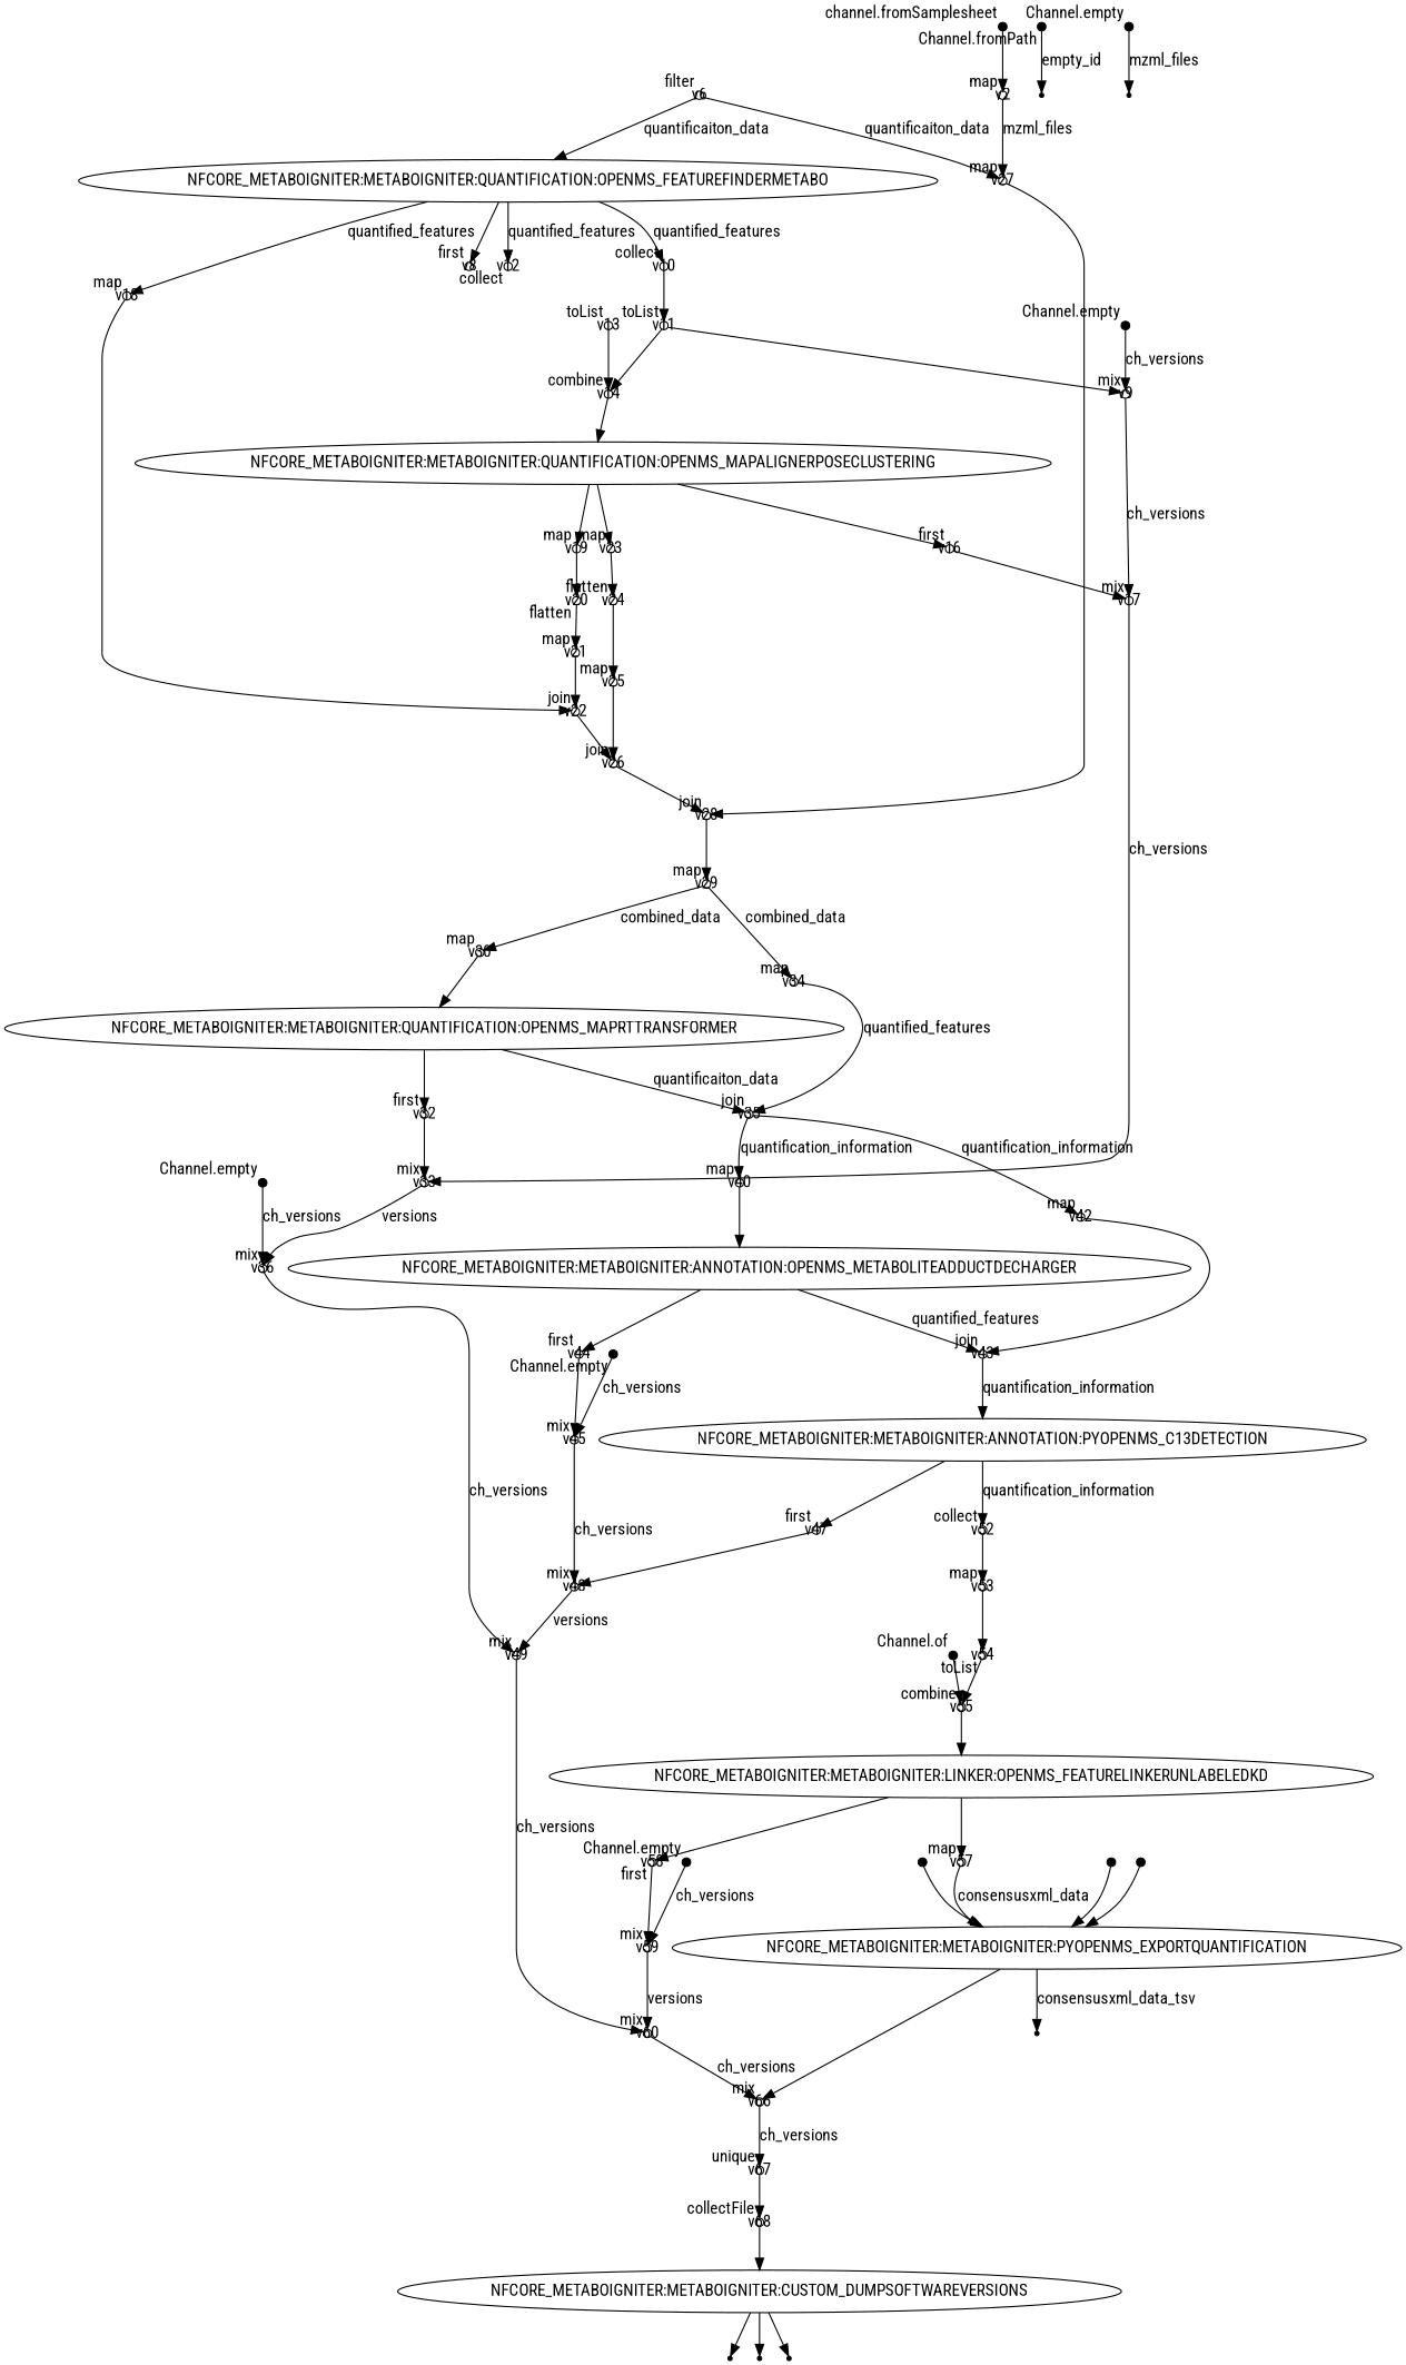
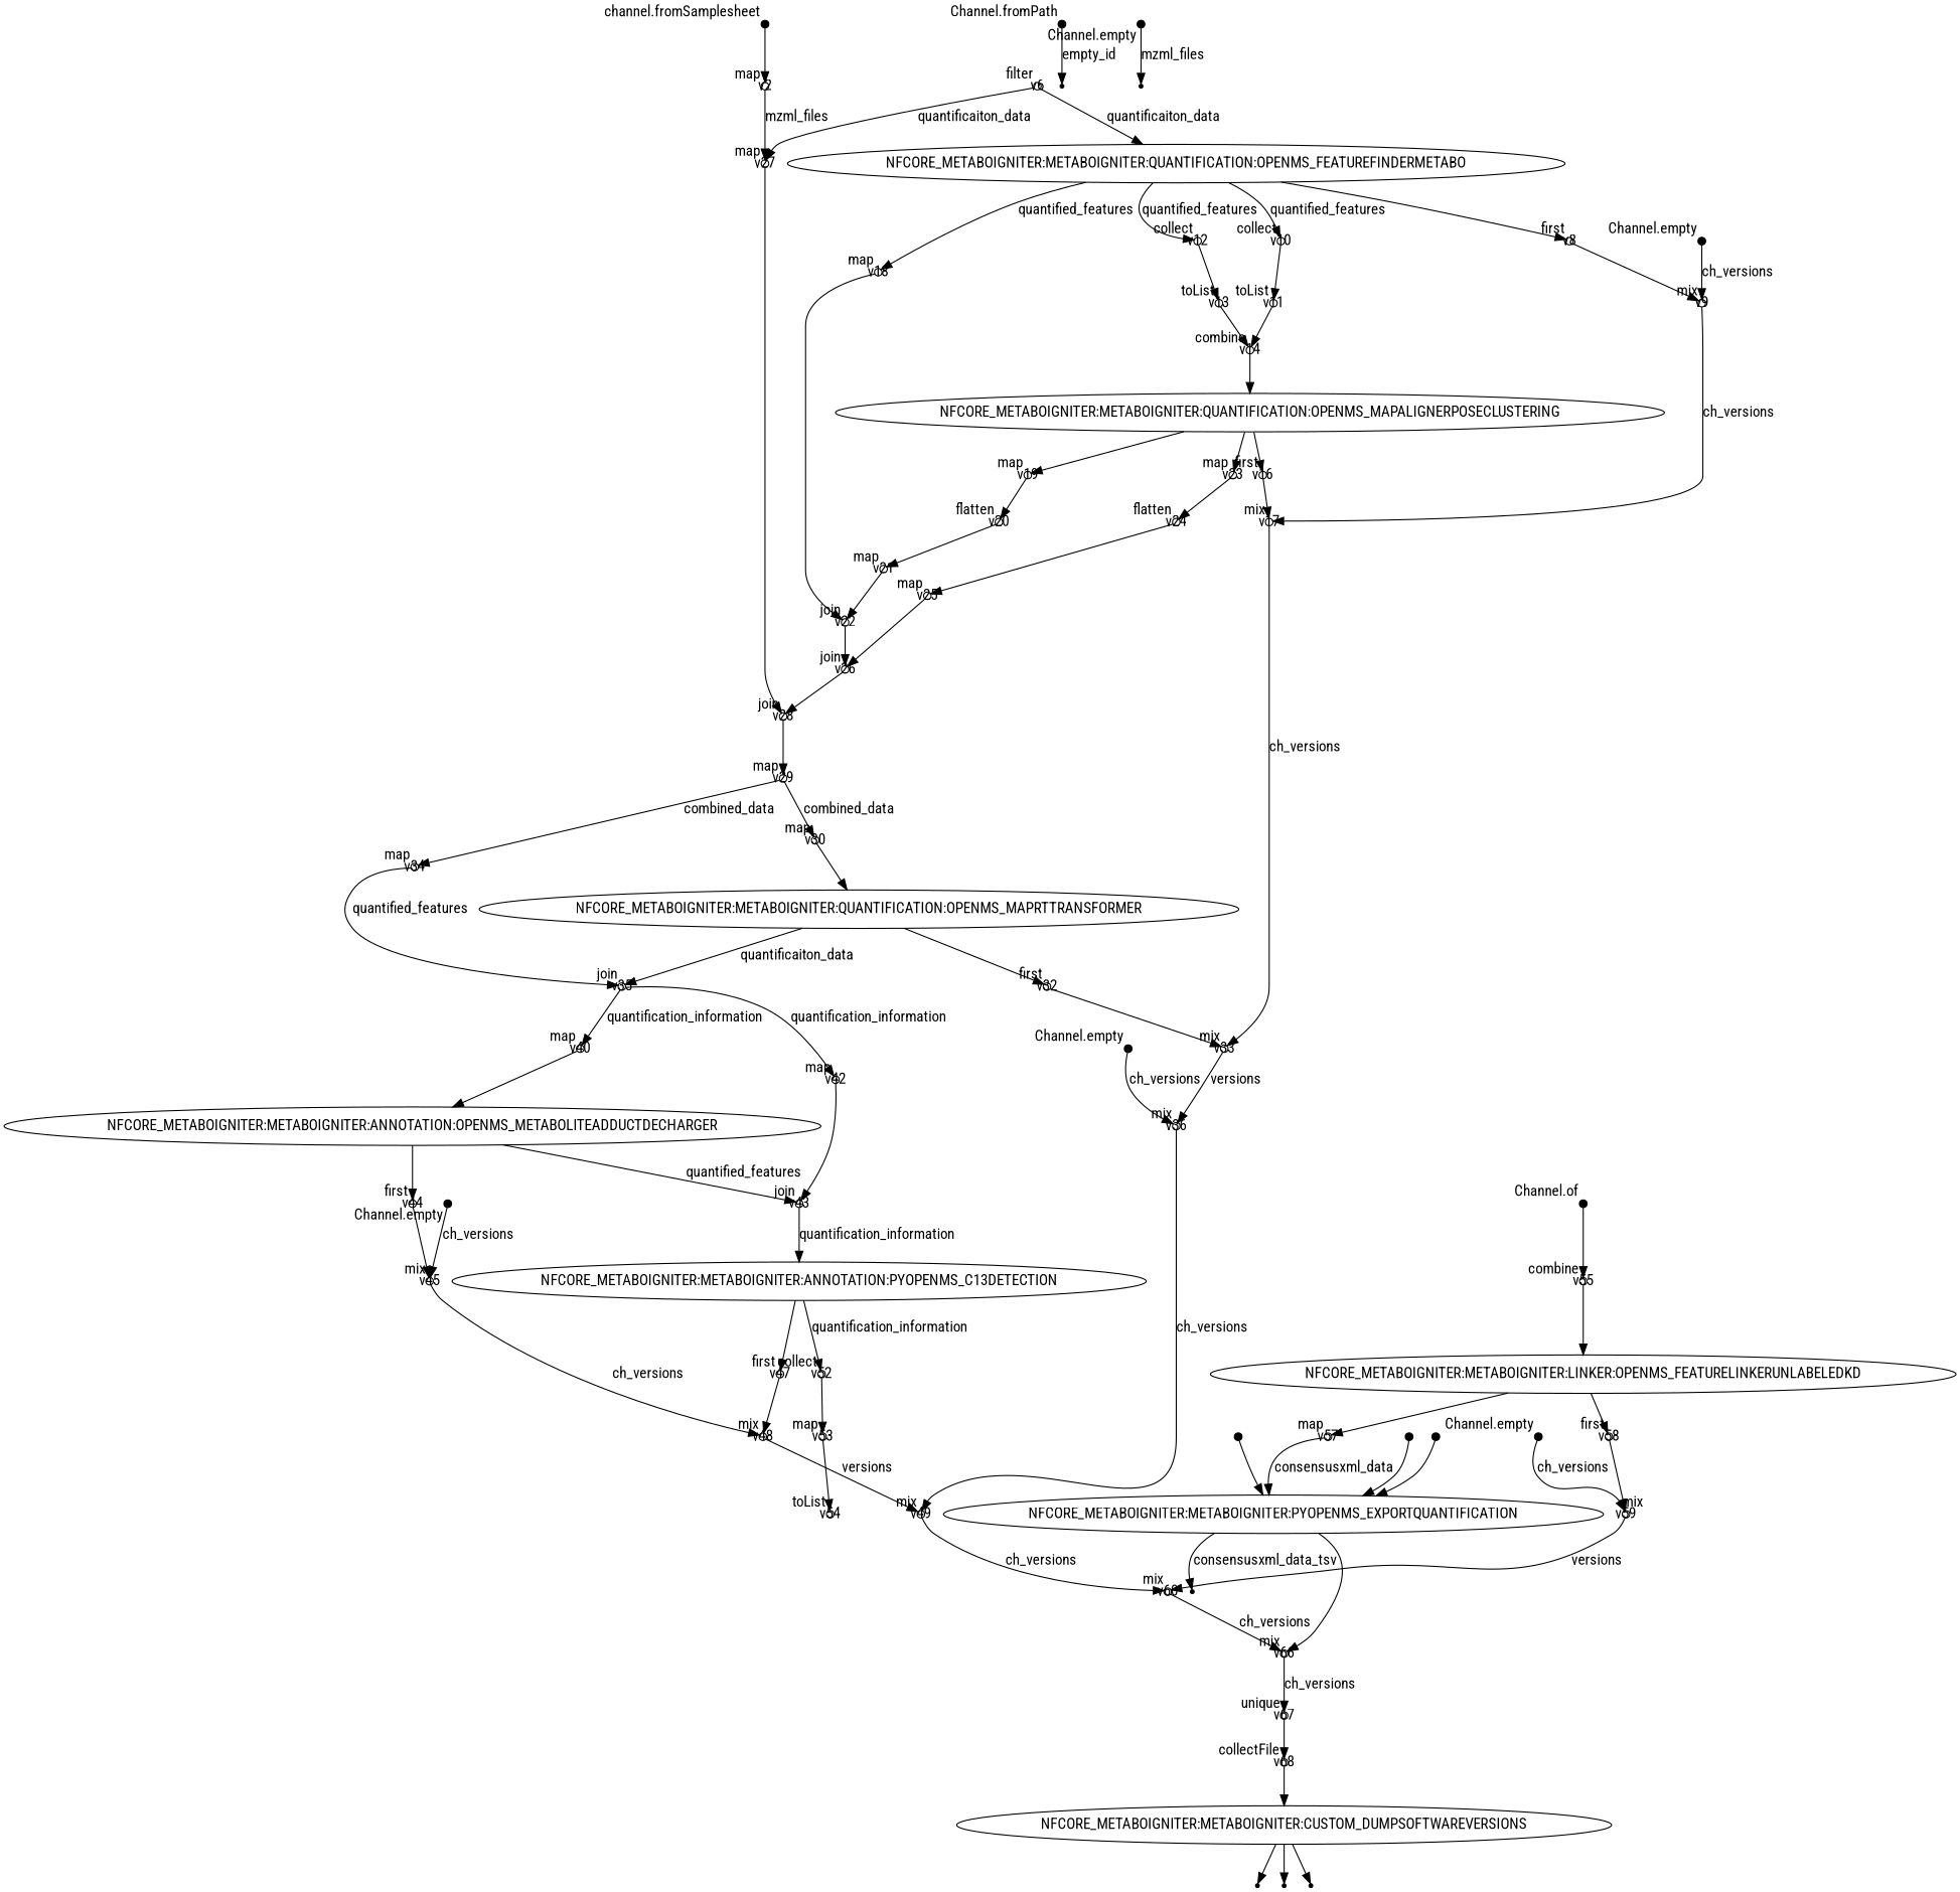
  digraph {
    fontname="Roboto Condensed"
    node [fixedsize=true fontname="Roboto Condensed" shape=circle]
    edge [fontname="Roboto Condensed"]
    v0 [shape=point width=0.1 xlabel="Channel.empty"]
    v36 [width=0.1 xlabel=mix]
    v49 [width=0.1 xlabel=mix]
    v60 [width=0.1 xlabel=mix]
    v1 [shape=point width=0.1 xlabel="channel.fromSamplesheet"]
    v2 [width=0.1 xlabel=map]
    v27 [width=0.1 xlabel=map]
    v6 [width=0.1 xlabel=filter]
    n9 [label="NFCORE_METABOIGNITER:METABOIGNITER:QUANTIFICATION:OPENMS_FEATUREFINDERMETABO" fixedsize="" shape=""]
    v10 [width=0.1 xlabel=collect]
    v8 [width=0.1 xlabel=first]
    v12 [width=0.1 xlabel=collect]
    v18 [width=0.1 xlabel=map]
    v28 [width=0.1 xlabel=join]
    v3 [shape=point width=0.1 xlabel="Channel.fromPath"]
    v4 [shape=point fixedsize=""]
    v5 [shape=point width=0.1 xlabel="Channel.empty"]
    v9 [width=0.1 xlabel=mix]
    v17 [width=0.1 xlabel=mix]
    v33 [width=0.1 xlabel=mix]
    v11 [width=0.1 xlabel=toList]
    v13 [width=0.1 xlabel=toList]
    v22 [width=0.1 xlabel=join]
    v14 [width=0.1 xlabel=combine]
    n25 [label="NFCORE_METABOIGNITER:METABOIGNITER:QUANTIFICATION:OPENMS_MAPALIGNERPOSECLUSTERING" fixedsize="" shape=""]
    v23 [width=0.1 xlabel=map]
    v19 [width=0.1 xlabel=map]
    v16 [width=0.1 xlabel=first]
    v24 [width=0.1 xlabel=flatten]
    v20 [width=0.1 xlabel=flatten]
    v25 [width=0.1 xlabel=map]
    v21 [width=0.1 xlabel=map]
    v26 [width=0.1 xlabel=join]
    v29 [width=0.1 xlabel=map]
    v30 [width=0.1 xlabel=map]
    v34 [width=0.1 xlabel=map]
    n37 [label="NFCORE_METABOIGNITER:METABOIGNITER:QUANTIFICATION:OPENMS_MAPRTTRANSFORMER" fixedsize="" shape=""]
    v35 [width=0.1 xlabel=join]
    v32 [width=0.1 xlabel=first]
    v40 [width=0.1 xlabel=map]
    v42 [width=0.1 xlabel=map]
    n42 [label="NFCORE_METABOIGNITER:METABOIGNITER:ANNOTATION:OPENMS_METABOLITEADDUCTDECHARGER" fixedsize="" shape=""]
    v43 [width=0.1 xlabel=join]
    v44 [width=0.1 xlabel=first]
    v66 [width=0.1 xlabel=mix]
    v37 [shape=point width=0.1 xlabel="Channel.empty"]
    v38 [shape=point fixedsize=""]
    v39 [shape=point width=0.1 xlabel="Channel.empty"]
    v45 [width=0.1 xlabel=mix]
    v48 [width=0.1 xlabel=mix]
    n51 [label="NFCORE_METABOIGNITER:METABOIGNITER:ANNOTATION:PYOPENMS_C13DETECTION" fixedsize="" shape=""]
    v52 [width=0.1 xlabel=collect]
    v47 [width=0.1 xlabel=first]
    v53 [width=0.1 xlabel=map]
    v54 [width=0.1 xlabel=toList]
    v67 [width=0.1 xlabel=unique]
    v50 [shape=point width=0.1 xlabel="Channel.empty"]
    v59 [width=0.1 xlabel=mix]
    v51 [shape=point width=0.1 xlabel="Channel.of"]
    v55 [width=0.1 xlabel=combine]
    n61 [label="NFCORE_METABOIGNITER:METABOIGNITER:LINKER:OPENMS_FEATURELINKERUNLABELEDKD" fixedsize="" shape=""]
    v57 [width=0.1 xlabel=map]
    v58 [width=0.1 xlabel=first]
    n64 [label="NFCORE_METABOIGNITER:METABOIGNITER:PYOPENMS_EXPORTQUANTIFICATION" fixedsize="" shape=""]
    v65 [shape=point fixedsize=""]
    v68 [width=0.1 xlabel=collectFile]
    v61 [shape=point width=0.1]
    v62 [shape=point width=0.1]
    v63 [shape=point width=0.1]
    n70 [label="NFCORE_METABOIGNITER:METABOIGNITER:CUSTOM_DUMPSOFTWAREVERSIONS" fixedsize="" shape=""]
    v72 [shape=point fixedsize=""]
    v71 [shape=point fixedsize=""]
    v70 [shape=point fixedsize=""]
    v0 -> v36 [label=ch_versions]
    v36 -> v49 [label=ch_versions]
    v49 -> v60 [label=ch_versions]
    v60 -> v66 [label=ch_versions]
    v1 -> v2
    v2 -> v27 [label=mzml_files]
    v27 -> v28
    v6 -> v27 [label=quantificaiton_data]
    v6 -> n9 [label=quantificaiton_data]
    n9 -> v10 [label=quantified_features]
    n9 -> v8
    n9 -> v12 [label=quantified_features]
    n9 -> v18 [label=quantified_features]
    v10 -> v11
-   v11 -> v9
+   v8 -> v9
+   v12 -> v13
    v18 -> v22
    v28 -> v29
    v3 -> v4 [label=empty_id]
    v5 -> v9 [label=ch_versions]
    v9 -> v17 [label=ch_versions]
    v17 -> v33 [label=ch_versions]
    v33 -> v36 [label=versions]
    v11 -> v14
    v13 -> v14
    v22 -> v26
    v14 -> n25
    n25 -> v23
    n25 -> v19
    n25 -> v16
    v23 -> v24
    v19 -> v20
    v16 -> v17
    v24 -> v25
    v20 -> v21
    v25 -> v26
    v21 -> v22
    v26 -> v28
    v29 -> v30 [label=combined_data]
    v29 -> v34 [label=combined_data]
    v30 -> n37
    v34 -> v35 [label=quantified_features]
    n37 -> v35 [label=quantificaiton_data]
    n37 -> v32
    v35 -> v40 [label=quantification_information]
    v35 -> v42 [label=quantification_information]
    v32 -> v33
    v40 -> n42
    v42 -> v43
    n42 -> v43 [label=quantified_features]
    n42 -> v44
    v43 -> n51 [label=quantification_information]
    v44 -> v45
    v66 -> v67 [label=ch_versions]
    v37 -> v38 [label=mzml_files]
    v39 -> v45 [label=ch_versions]
    v45 -> v48 [label=ch_versions]
    v48 -> v49 [label=versions]
    n51 -> v52 [label=quantification_information]
    n51 -> v47
    v52 -> v53
    v47 -> v48
    v53 -> v54
-   v54 -> v55
    v67 -> v68
    v50 -> v59 [label=ch_versions]
    v59 -> v60 [label=versions]
    v51 -> v55
    v55 -> n61
    n61 -> v57
    n61 -> v58
    v57 -> n64 [label=consensusxml_data]
    v58 -> v59
    n64 -> v66
    n64 -> v65 [label=consensusxml_data_tsv]
    v68 -> n70
    v61 -> n64
    v62 -> n64
    v63 -> n64
    n70 -> v72
    n70 -> v71
    n70 -> v70
  }
